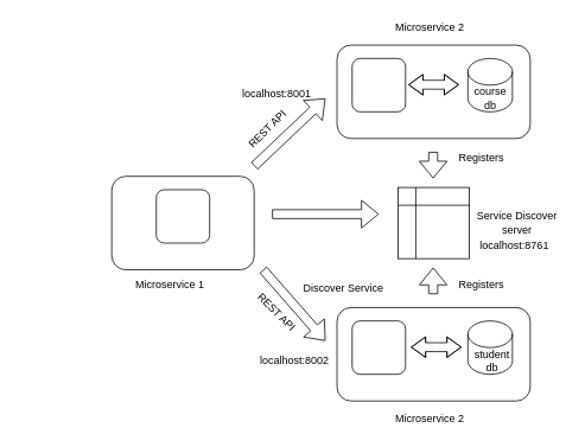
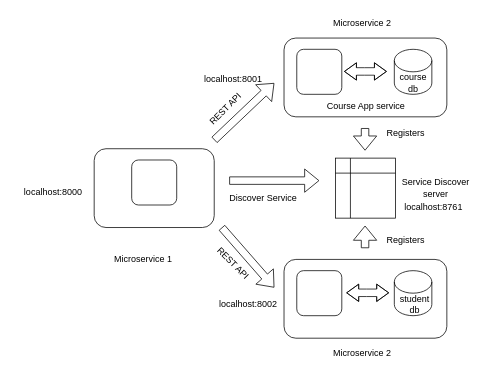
  <mxCell id="0" />
  <mxCell id="1" parent="0" />
  <mxCell id="2" value="" style="rounded=1;whiteSpace=wrap;html=1;" parent="1" vertex="1"><mxGeometry x="378" y="50" width="217" height="105" as="geometry" /></mxCell>
  <mxCell id="3" value="" style="rounded=1;whiteSpace=wrap;html=1;" parent="1" vertex="1"><mxGeometry x="378" y="345" width="217" height="105" as="geometry" /></mxCell>
  <mxCell id="4" value="" style="rounded=1;whiteSpace=wrap;html=1;" parent="1" vertex="1"><mxGeometry x="125" y="197.5" width="160" height="105" as="geometry" /></mxCell>
  <mxCell id="5" value="" style="rounded=1;whiteSpace=wrap;html=1;" parent="1" vertex="1"><mxGeometry x="175" y="212.5" width="60" height="60" as="geometry" /></mxCell>
  <mxCell id="6" value="" style="rounded=1;whiteSpace=wrap;html=1;" parent="1" vertex="1"><mxGeometry x="395" y="65" width="60" height="60" as="geometry" /></mxCell>
  <mxCell id="7" value="" style="rounded=1;whiteSpace=wrap;html=1;" parent="1" vertex="1"><mxGeometry x="395" y="360" width="60" height="60" as="geometry" /></mxCell>
  <mxCell id="8" value="" style="shape=cylinder3;whiteSpace=wrap;html=1;boundedLbl=1;backgroundOutline=1;size=15;" parent="1" vertex="1"><mxGeometry x="525" y="65" width="50" height="60" as="geometry" /></mxCell>
  <mxCell id="9" value="" style="shape=cylinder3;whiteSpace=wrap;html=1;boundedLbl=1;backgroundOutline=1;size=15;" parent="1" vertex="1"><mxGeometry x="525" y="360" width="50" height="60" as="geometry" /></mxCell>
  <mxCell id="10" value="" style="shape=flexArrow;endArrow=classic;startArrow=classic;html=1;startWidth=12;startSize=5;endWidth=12;endSize=5;" parent="1" edge="1"><mxGeometry width="50" height="50" relative="1" as="geometry"><mxPoint x="458" y="94.5" as="sourcePoint" /><mxPoint x="515" y="94.5" as="targetPoint" /><Array as="points"><mxPoint x="485" y="94.5" /></Array></mxGeometry></mxCell>
  <mxCell id="11" value="" style="shape=flexArrow;endArrow=classic;startArrow=classic;html=1;startWidth=12;startSize=5;endWidth=12;endSize=5;" parent="1" edge="1"><mxGeometry width="50" height="50" relative="1" as="geometry"><mxPoint x="461" y="389.5" as="sourcePoint" /><mxPoint x="518" y="389.5" as="targetPoint" /><Array as="points"><mxPoint x="488" y="389.5" /></Array></mxGeometry></mxCell>
  <mxCell id="12" value="" style="shape=flexArrow;endArrow=classic;html=1;" parent="1" edge="1"><mxGeometry width="50" height="50" relative="1" as="geometry"><mxPoint x="285" y="186" as="sourcePoint" /><mxPoint x="365" y="110" as="targetPoint" /></mxGeometry></mxCell>
  <mxCell id="13" value="" style="shape=flexArrow;endArrow=classic;html=1;" parent="1" edge="1"><mxGeometry width="50" height="50" relative="1" as="geometry"><mxPoint x="295" y="302.5" as="sourcePoint" /><mxPoint x="365" y="382.5" as="targetPoint" /></mxGeometry></mxCell>
+ <mxCell id="14" value="Course App service" style="text;html=1;align=center;verticalAlign=middle;resizable=0;points=[];autosize=1;" parent="1" vertex="1"><mxGeometry x="426.5" y="131" width="120" height="20" as="geometry" /></mxCell>
  <mxCell id="15" value="" style="shape=internalStorage;whiteSpace=wrap;html=1;backgroundOutline=1;" parent="1" vertex="1"><mxGeometry x="446.5" y="210" width="80" height="80" as="geometry" /></mxCell>
  <mxCell id="16" value="" style="shape=flexArrow;endArrow=classic;html=1;" parent="1" edge="1"><mxGeometry width="50" height="50" relative="1" as="geometry"><mxPoint x="305" y="240" as="sourcePoint" /><mxPoint x="425" y="240" as="targetPoint" /></mxGeometry></mxCell>
  <mxCell id="17" value="" style="shape=flexArrow;endArrow=classic;html=1;" parent="1" edge="1"><mxGeometry width="50" height="50" relative="1" as="geometry"><mxPoint x="486" y="330" as="sourcePoint" /><mxPoint x="486" y="300" as="targetPoint" /></mxGeometry></mxCell>
  <mxCell id="18" value="" style="shape=flexArrow;endArrow=classic;html=1;" parent="1" edge="1"><mxGeometry width="50" height="50" relative="1" as="geometry"><mxPoint x="486" y="170" as="sourcePoint" /><mxPoint x="486" y="200" as="targetPoint" /></mxGeometry></mxCell>
  <mxCell id="19" value="&lt;div&gt;Service Discover&lt;/div&gt;&lt;div&gt; server&lt;/div&gt;" style="text;html=1;align=center;verticalAlign=middle;resizable=0;points=[];autosize=1;" parent="1" vertex="1"><mxGeometry x="525" y="235" width="110" height="30" as="geometry" /></mxCell>
  <mxCell id="20" value="Registers" style="text;html=1;align=center;verticalAlign=middle;resizable=0;points=[];autosize=1;" parent="1" vertex="1"><mxGeometry x="505" y="167" width="70" height="20" as="geometry" /></mxCell>
  <mxCell id="21" value="Registers" style="text;html=1;align=center;verticalAlign=middle;resizable=0;points=[];autosize=1;" parent="1" vertex="1"><mxGeometry x="505" y="310" width="70" height="20" as="geometry" /></mxCell>
- <mxCell id="22" value="Discover Service" style="text;html=1;align=center;verticalAlign=middle;resizable=0;points=[];autosize=1;" parent="1" vertex="1"><mxGeometry x="330" y="312.5" width="110" height="20" as="geometry" /></mxCell>
+ <mxCell id="22" value="Discover Service" style="text;html=1;align=center;verticalAlign=middle;resizable=0;points=[];autosize=1;" parent="1" vertex="1"><mxGeometry x="295" y="252.5" width="110" height="20" as="geometry" /></mxCell>
  <mxCell id="23" value="&lt;div&gt;course&lt;/div&gt;&lt;div&gt;db&lt;br&gt;&lt;/div&gt;" style="text;html=1;align=center;verticalAlign=middle;resizable=0;points=[];autosize=1;" parent="1" vertex="1"><mxGeometry x="525" y="95" width="50" height="30" as="geometry" /></mxCell>
  <mxCell id="24" value="&lt;div&gt;student&lt;br&gt;&lt;/div&gt;&lt;div&gt;db&lt;br&gt;&lt;/div&gt;" style="text;html=1;align=center;verticalAlign=middle;resizable=0;points=[];autosize=1;" parent="1" vertex="1"><mxGeometry x="521.5" y="390" width="60" height="30" as="geometry" /></mxCell>
  <mxCell id="25" value="REST API" style="text;html=1;align=center;verticalAlign=middle;resizable=0;points=[];autosize=1;rotation=-45;" parent="1" vertex="1"><mxGeometry x="265" y="135" width="70" height="20" as="geometry" /></mxCell>
  <mxCell id="26" value="REST API" style="text;html=1;align=center;verticalAlign=middle;resizable=0;points=[];autosize=1;rotation=45;" parent="1" vertex="1"><mxGeometry x="275" y="340" width="70" height="20" as="geometry" /></mxCell>
- <mxCell id="27" value="Microservice 1" style="text;html=1;align=center;verticalAlign=middle;resizable=0;points=[];autosize=1;" parent="1" vertex="1"><mxGeometry x="145" y="310" width="90" height="20" as="geometry" /></mxCell>
+ <mxCell id="27" value="Microservice 1" style="text;html=1;align=center;verticalAlign=middle;resizable=0;points=[];autosize=1;" parent="1" vertex="1"><mxGeometry x="145" y="335" width="90" height="20" as="geometry" /></mxCell>
  <mxCell id="28" value="Microservice 2" style="text;html=1;align=center;verticalAlign=middle;resizable=0;points=[];autosize=1;" parent="1" vertex="1"><mxGeometry x="436.5" y="20" width="90" height="20" as="geometry" /></mxCell>
  <mxCell id="29" value="Microservice 2" style="text;html=1;align=center;verticalAlign=middle;resizable=0;points=[];autosize=1;" parent="1" vertex="1"><mxGeometry x="436.5" y="460" width="90" height="20" as="geometry" /></mxCell>
+ <mxCell id="30" value="localhost:8000" style="text;html=1;align=center;verticalAlign=middle;resizable=0;points=[];autosize=1;" vertex="1" parent="1"><mxGeometry x="20" y="245" width="100" height="20" as="geometry" /></mxCell>
  <mxCell id="31" value="localhost:8001" style="text;html=1;align=center;verticalAlign=middle;resizable=0;points=[];autosize=1;" vertex="1" parent="1"><mxGeometry x="260" y="95" width="100" height="20" as="geometry" /></mxCell>
  <mxCell id="32" value="localhost:8002" style="text;html=1;align=center;verticalAlign=middle;resizable=0;points=[];autosize=1;" vertex="1" parent="1"><mxGeometry x="280" y="395" width="100" height="20" as="geometry" /></mxCell>
  <mxCell id="33" value="localhost:8761" style="text;html=1;align=center;verticalAlign=middle;resizable=0;points=[];autosize=1;" vertex="1" parent="1"><mxGeometry x="526.5" y="265" width="100" height="20" as="geometry" /></mxCell>
